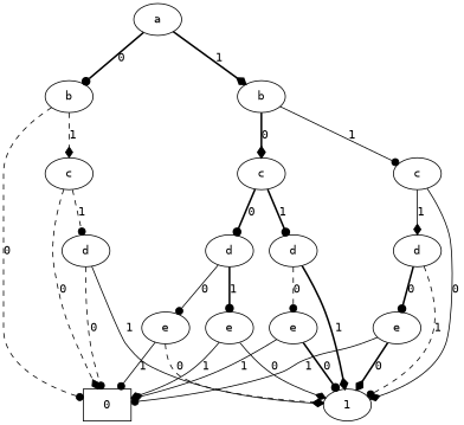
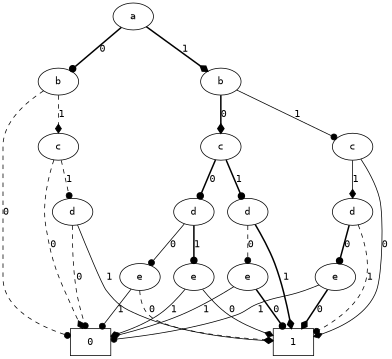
  digraph {
    fontname="DejaVu Sans Mono"
    node [fontname="DejaVu Sans Mono"]
    edge [style=bold arrowhead=dot fontname="DejaVu Sans Mono"]
    n1 [label=a]
    n2 [label=b]
    n3 [label=b]
    n4 [label=c]
    n5 [label=c]
    n6 [label=c]
    n7 [label=d]
    n8 [label=d]
    n9 [label=d]
    n10 [label=d]
    n11 [label=e]
    n12 [label=e]
    n13 [label=e]
    n14 [label=e]
    n15 [label=0 shape=box]
-   n16 [label=1 shape=ellipse]
+   n16 [label=1 shape=box]
    subgraph sub_1 {
      rank=same
      n1
    }
    subgraph sub_2 {
      rank=same
      n2
      n3
    }
    subgraph sub_3 {
      rank=same
      n4
      n5
      n6
    }
    subgraph sub_4 {
      rank=same
      n7
      n8
      n9
      n10
    }
    subgraph sub_5 {
      rank=same
      n11
      n12
      n13
      n14
    }
    n1 -> n2 [label=0]
    n1 -> n3 [label=1 arrowhead=diamond]
    n2 -> n4 [label=1 style=dashed arrowhead=diamond]
    n2 -> n15 [label=0 style=dashed]
    n3 -> n5 [label=0 arrowhead=diamond]
    n3 -> n6 [label=1 style=solid]
    n4 -> n7 [label=1 style=dashed]
    n4 -> n15 [label=0 style=dashed arrowhead=diamond]
    n5 -> n8 [label=0]
    n5 -> n9 [label=1]
    n6 -> n10 [label=1 style=solid arrowhead=diamond]
    n6 -> n16 [label=0 style=solid arrowhead=diamond]
    n7 -> n15 [label=0 style=dashed]
    n7 -> n16 [label=1 style=solid arrowhead=diamond]
    n8 -> n11 [label=0 style=solid]
    n8 -> n12 [label=1]
    n9 -> n13 [label=0 style=dashed]
    n9 -> n16 [label=1 arrowhead=diamond]
    n10 -> n14 [label=0]
    n10 -> n16 [label=1 style=dashed]
    n11 -> n15 [label=1 style=solid]
    n11 -> n16 [label=0 style=dashed arrowhead=diamond]
    n12 -> n15 [label=1 style=solid arrowhead=diamond]
    n12 -> n16 [label=0 style=solid arrowhead=diamond]
    n13 -> n15 [label=1 style=solid arrowhead=diamond]
    n13 -> n16 [label=0]
    n14 -> n15 [label=1 style=solid]
    n14 -> n16 [label=0 arrowhead=diamond]
  }
